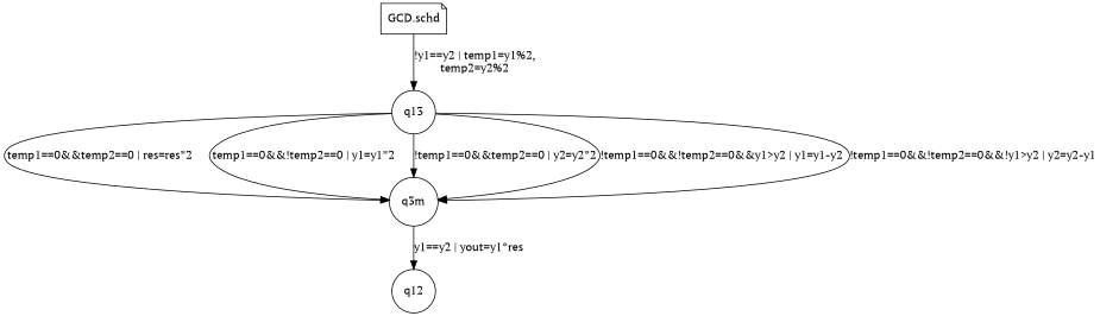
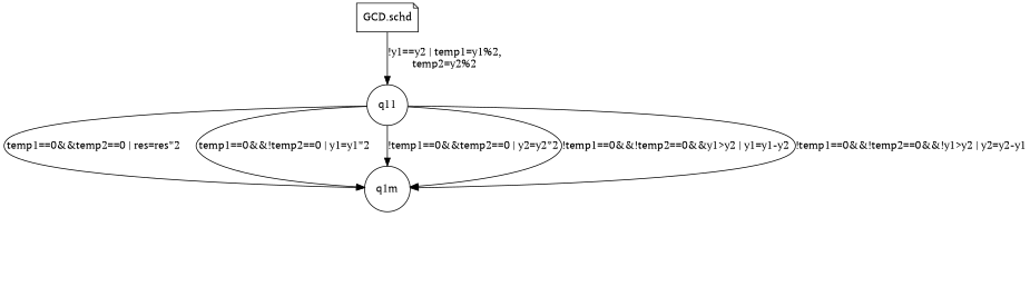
  digraph {
    fontname="PT Serif"
    node [fontname="PT Serif" shape=circle]
    edge [fontname="PT Serif"]
    "GCD.schd" [shape=note]
-   q11 [label=q13]
-   q1m [label=q3m]
-   q12
+   q11
+   q1m
    "GCD.schd" -> q11 [label="!y1==y2 | temp1=y1%2,\ntemp2=y2%2"]
    q11 -> q1m [label="temp1==0&&temp2==0 | res=res*2"]
    q11 -> q1m [label="temp1==0&&!temp2==0 | y1=y1*2"]
    q11 -> q1m [label="!temp1==0&&temp2==0 | y2=y2*2"]
    q11 -> q1m [label="!temp1==0&&!temp2==0&&y1>y2 | y1=y1-y2"]
    q11 -> q1m [label="!temp1==0&&!temp2==0&&!y1>y2 | y2=y2-y1"]
-   q1m -> q12 [label="y1==y2 | yout=y1*res"]
  }
